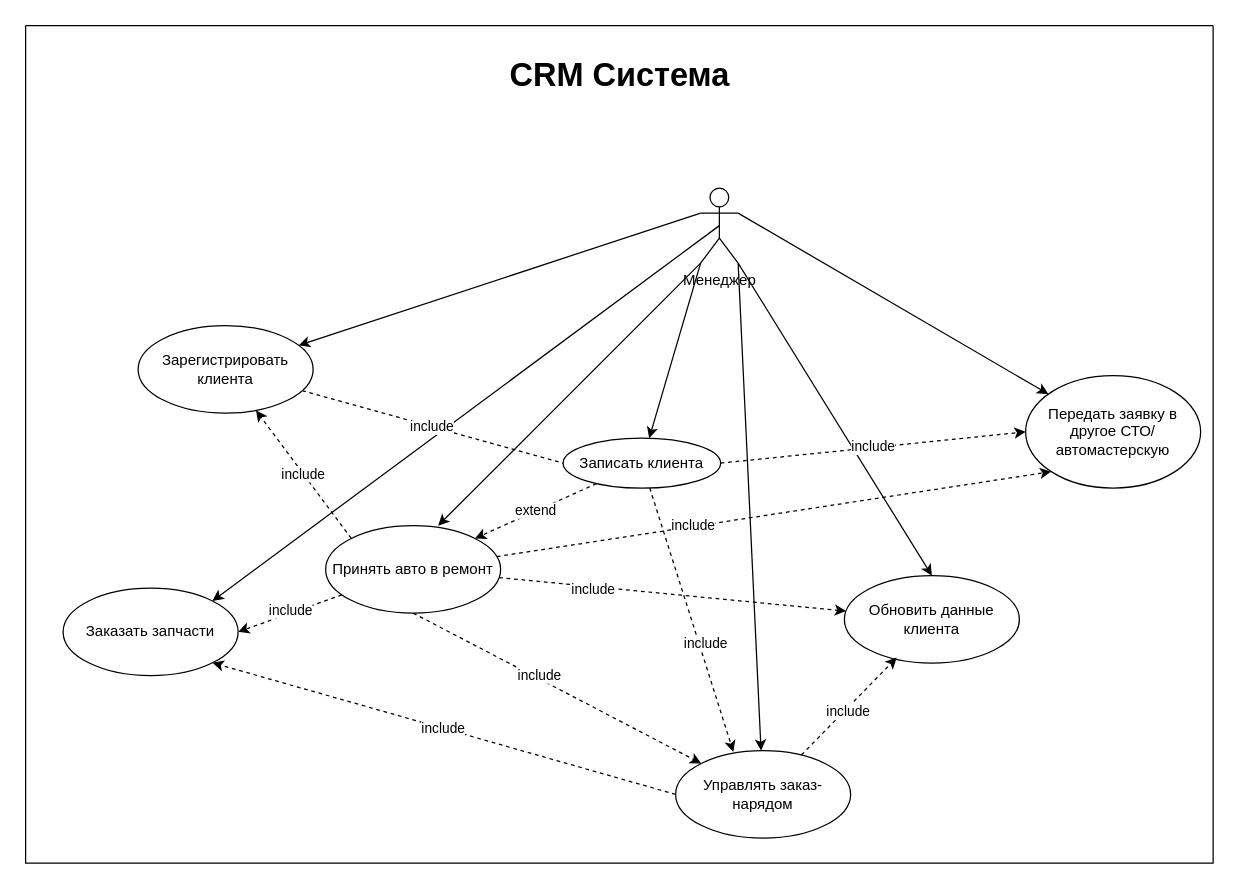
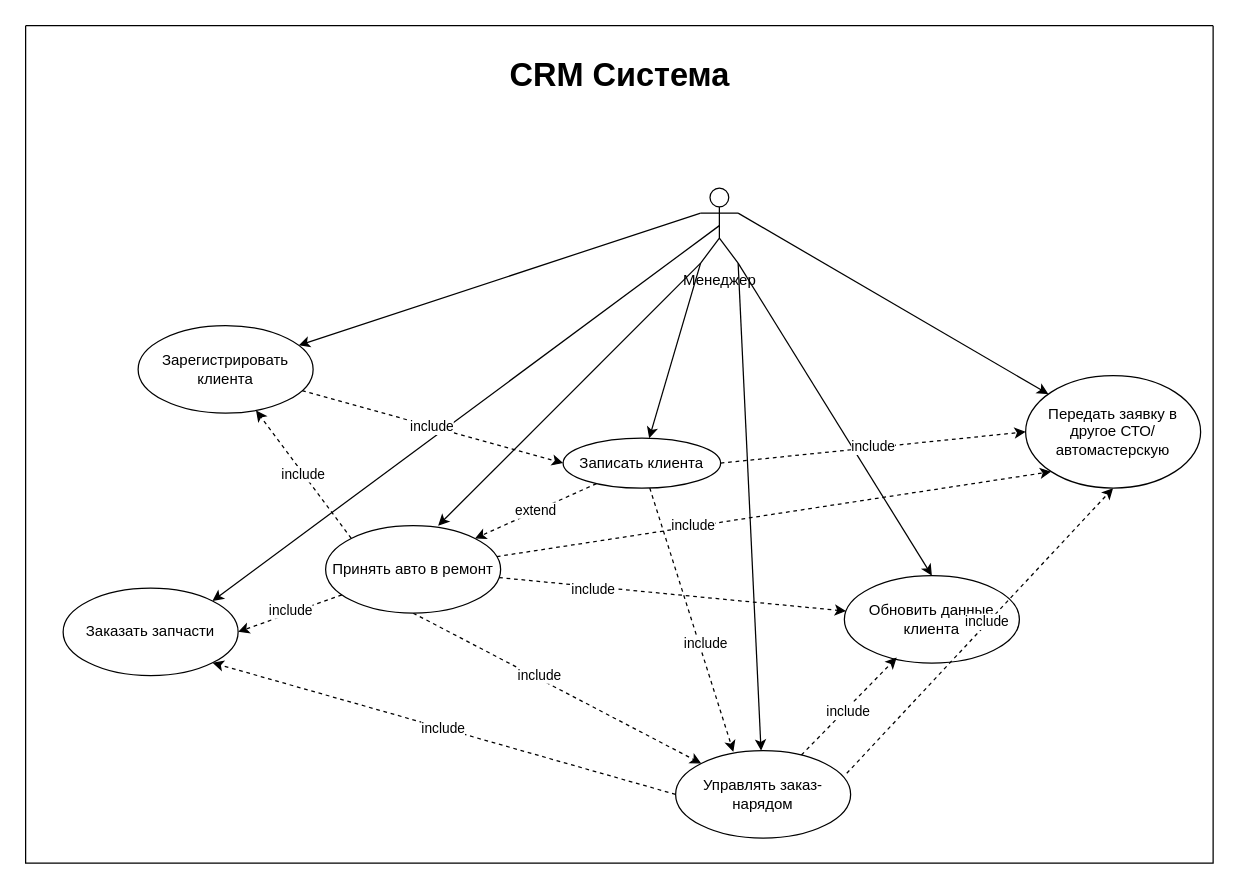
  <mxCell id="0" />
  <mxCell id="1" parent="0" />
  <mxCell id="2" value="" style="swimlane;startSize=0;fillColor=#FFFFFF;" vertex="1" parent="1"><mxGeometry x="20" y="20" width="950" height="670" as="geometry" /></mxCell>
  <mxCell id="3" style="rounded=0;orthogonalLoop=1;jettySize=auto;html=1;exitX=0;exitY=0.333;exitDx=0;exitDy=0;exitPerimeter=0;" edge="1" parent="2" source="10" target="12"><mxGeometry relative="1" as="geometry" /></mxCell>
  <mxCell id="4" style="rounded=0;orthogonalLoop=1;jettySize=auto;html=1;exitX=0;exitY=1;exitDx=0;exitDy=0;exitPerimeter=0;" edge="1" parent="2" source="10" target="25"><mxGeometry relative="1" as="geometry" /></mxCell>
  <mxCell id="5" style="rounded=0;orthogonalLoop=1;jettySize=auto;html=1;exitX=1;exitY=1;exitDx=0;exitDy=0;exitPerimeter=0;" edge="1" parent="2" source="10" target="19"><mxGeometry relative="1" as="geometry" /></mxCell>
  <mxCell id="6" style="rounded=0;orthogonalLoop=1;jettySize=auto;html=1;entryX=0.5;entryY=0;entryDx=0;entryDy=0;exitX=1;exitY=1;exitDx=0;exitDy=0;exitPerimeter=0;" edge="1" parent="2" source="10" target="13"><mxGeometry relative="1" as="geometry" /></mxCell>
  <mxCell id="7" style="rounded=0;orthogonalLoop=1;jettySize=auto;html=1;exitX=1;exitY=0.333;exitDx=0;exitDy=0;exitPerimeter=0;" edge="1" parent="2" source="10" target="20"><mxGeometry relative="1" as="geometry"><mxPoint x="570" y="70" as="sourcePoint" /></mxGeometry></mxCell>
  <mxCell id="8" style="rounded=0;orthogonalLoop=1;jettySize=auto;html=1;entryX=1;entryY=0;entryDx=0;entryDy=0;exitX=0.5;exitY=0.5;exitDx=0;exitDy=0;exitPerimeter=0;" edge="1" parent="2" source="10" target="36"><mxGeometry relative="1" as="geometry"><mxPoint x="110" y="250" as="sourcePoint" /></mxGeometry></mxCell>
  <mxCell id="9" style="rounded=0;orthogonalLoop=1;jettySize=auto;html=1;entryX=0.643;entryY=0;entryDx=0;entryDy=0;entryPerimeter=0;exitX=0;exitY=1;exitDx=0;exitDy=0;exitPerimeter=0;" edge="1" parent="2" source="10" target="35"><mxGeometry relative="1" as="geometry" /></mxCell>
  <mxCell id="10" value="Менеджер" style="shape=umlActor;verticalLabelPosition=bottom;verticalAlign=top;html=1;outlineConnect=0;" vertex="1" parent="2"><mxGeometry x="540" y="130" width="30" height="60" as="geometry" /></mxCell>
- <mxCell id="11" value="include" style="rounded=0;orthogonalLoop=1;jettySize=auto;html=1;entryX=0;entryY=0.5;entryDx=0;entryDy=0;dashed=1;endArrow=none;" edge="1" parent="2" source="12" target="25"><mxGeometry relative="1" as="geometry" /></mxCell>
+ <mxCell id="11" value="include" style="rounded=0;orthogonalLoop=1;jettySize=auto;html=1;entryX=0;entryY=0.5;entryDx=0;entryDy=0;dashed=1;" edge="1" parent="2" source="12" target="25"><mxGeometry relative="1" as="geometry" /></mxCell>
  <mxCell id="12" value="Зарегистрировать клиента" style="ellipse;whiteSpace=wrap;html=1;" vertex="1" parent="2"><mxGeometry x="90" y="240" width="140" height="70" as="geometry" /></mxCell>
  <mxCell id="13" value="Обновить данные клиента" style="ellipse;whiteSpace=wrap;html=1;" vertex="1" parent="2"><mxGeometry x="655" y="440" width="140" height="70" as="geometry" /></mxCell>
  <mxCell id="14" style="rounded=0;orthogonalLoop=1;jettySize=auto;html=1;dashed=1;entryX=0.299;entryY=0.937;entryDx=0;entryDy=0;entryPerimeter=0;" edge="1" parent="2" source="19" target="13"><mxGeometry relative="1" as="geometry" /></mxCell>
  <mxCell id="15" value="include" style="edgeLabel;html=1;align=center;verticalAlign=middle;resizable=0;points=[];" vertex="1" connectable="0" parent="14"><mxGeometry x="-0.086" y="-1" relative="1" as="geometry"><mxPoint x="1" as="offset" /></mxGeometry></mxCell>
  <mxCell id="16" value="include" style="rounded=0;orthogonalLoop=1;jettySize=auto;html=1;entryX=1;entryY=1;entryDx=0;entryDy=0;dashed=1;exitX=0;exitY=0.5;exitDx=0;exitDy=0;" edge="1" parent="2" source="19" target="36"><mxGeometry relative="1" as="geometry" /></mxCell>
+ <mxCell id="17" style="rounded=0;orthogonalLoop=1;jettySize=auto;html=1;entryX=0.5;entryY=1;entryDx=0;entryDy=0;exitX=0.978;exitY=0.259;exitDx=0;exitDy=0;exitPerimeter=0;dashed=1;" edge="1" parent="2" source="19" target="20"><mxGeometry relative="1" as="geometry" /></mxCell>
+ <mxCell id="18" value="include" style="edgeLabel;html=1;align=center;verticalAlign=middle;resizable=0;points=[];" vertex="1" connectable="0" parent="17"><mxGeometry x="0.059" y="1" relative="1" as="geometry"><mxPoint as="offset" /></mxGeometry></mxCell>
  <mxCell id="19" value="Управлять заказ-нарядом" style="ellipse;whiteSpace=wrap;html=1;" vertex="1" parent="2"><mxGeometry x="520" y="580" width="140" height="70" as="geometry" /></mxCell>
  <mxCell id="20" value="Передать заявку в другое СТО/автомастерскую" style="ellipse;whiteSpace=wrap;html=1;" vertex="1" parent="2"><mxGeometry x="800" y="280" width="140" height="90" as="geometry" /></mxCell>
  <mxCell id="21" value="extend" style="rounded=0;orthogonalLoop=1;jettySize=auto;html=1;entryX=1;entryY=0;entryDx=0;entryDy=0;dashed=1;" edge="1" parent="2" source="25" target="35"><mxGeometry relative="1" as="geometry" /></mxCell>
  <mxCell id="22" style="rounded=0;orthogonalLoop=1;jettySize=auto;html=1;dashed=1;entryX=0.33;entryY=0.014;entryDx=0;entryDy=0;entryPerimeter=0;" edge="1" parent="2" source="25" target="19"><mxGeometry relative="1" as="geometry"><mxPoint x="400" y="670" as="targetPoint" /></mxGeometry></mxCell>
  <mxCell id="23" value="include" style="edgeLabel;html=1;align=center;verticalAlign=middle;resizable=0;points=[];" vertex="1" connectable="0" parent="22"><mxGeometry x="0.196" y="4" relative="1" as="geometry"><mxPoint y="-1" as="offset" /></mxGeometry></mxCell>
  <mxCell id="24" value="include" style="rounded=0;orthogonalLoop=1;jettySize=auto;html=1;entryX=0;entryY=0.5;entryDx=0;entryDy=0;dashed=1;exitX=1;exitY=0.5;exitDx=0;exitDy=0;" edge="1" parent="2" source="25" target="20"><mxGeometry relative="1" as="geometry" /></mxCell>
  <mxCell id="25" value="Записать клиента" style="ellipse;whiteSpace=wrap;html=1;" vertex="1" parent="2"><mxGeometry x="430" y="330" width="126" height="40" as="geometry" /></mxCell>
  <mxCell id="26" style="rounded=0;orthogonalLoop=1;jettySize=auto;html=1;dashed=1;entryX=1;entryY=0.5;entryDx=0;entryDy=0;" edge="1" parent="2" source="35" target="36"><mxGeometry relative="1" as="geometry" /></mxCell>
  <mxCell id="27" value="include" style="edgeLabel;html=1;align=center;verticalAlign=middle;resizable=0;points=[];" vertex="1" connectable="0" parent="26"><mxGeometry x="-0.014" y="-2" relative="1" as="geometry"><mxPoint as="offset" /></mxGeometry></mxCell>
  <mxCell id="28" style="rounded=0;orthogonalLoop=1;jettySize=auto;html=1;entryX=0;entryY=0;entryDx=0;entryDy=0;exitX=0.5;exitY=1;exitDx=0;exitDy=0;dashed=1;" edge="1" parent="2" source="35" target="19"><mxGeometry relative="1" as="geometry" /></mxCell>
  <mxCell id="29" value="include" style="edgeLabel;html=1;align=center;verticalAlign=middle;resizable=0;points=[];" vertex="1" connectable="0" parent="28"><mxGeometry x="-0.147" y="2" relative="1" as="geometry"><mxPoint x="1" as="offset" /></mxGeometry></mxCell>
  <mxCell id="30" value="include" style="rounded=0;orthogonalLoop=1;jettySize=auto;html=1;dashed=1;exitX=0;exitY=0;exitDx=0;exitDy=0;" edge="1" parent="2" source="35" target="12"><mxGeometry relative="1" as="geometry" /></mxCell>
  <mxCell id="31" style="rounded=0;orthogonalLoop=1;jettySize=auto;html=1;dashed=1;" edge="1" parent="2" source="35" target="13"><mxGeometry relative="1" as="geometry" /></mxCell>
  <mxCell id="32" value="include" style="edgeLabel;html=1;align=center;verticalAlign=middle;resizable=0;points=[];" vertex="1" connectable="0" parent="31"><mxGeometry x="-0.463" y="-2" relative="1" as="geometry"><mxPoint as="offset" /></mxGeometry></mxCell>
  <mxCell id="33" style="rounded=0;orthogonalLoop=1;jettySize=auto;html=1;dashed=1;entryX=0;entryY=1;entryDx=0;entryDy=0;" edge="1" parent="2" source="35" target="20"><mxGeometry relative="1" as="geometry" /></mxCell>
  <mxCell id="34" value="include" style="edgeLabel;html=1;align=center;verticalAlign=middle;resizable=0;points=[];" vertex="1" connectable="0" parent="33"><mxGeometry x="-0.292" y="1" relative="1" as="geometry"><mxPoint as="offset" /></mxGeometry></mxCell>
  <mxCell id="35" value="Принять авто в ремонт" style="ellipse;whiteSpace=wrap;html=1;" vertex="1" parent="2"><mxGeometry x="240" y="400" width="140" height="70" as="geometry" /></mxCell>
  <mxCell id="36" value="Заказать запчасти" style="ellipse;whiteSpace=wrap;html=1;" vertex="1" parent="2"><mxGeometry x="30" y="450" width="140" height="70" as="geometry" /></mxCell>
  <mxCell id="37" style="edgeStyle=orthogonalEdgeStyle;rounded=0;orthogonalLoop=1;jettySize=auto;html=1;exitX=0.5;exitY=1;exitDx=0;exitDy=0;" edge="1" parent="2" source="20" target="20"><mxGeometry relative="1" as="geometry" /></mxCell>
  <mxCell id="38" value="&lt;b&gt;&lt;font style=&quot;font-size: 26px;&quot;&gt;CRM Система&lt;/font&gt;&lt;/b&gt;" style="text;html=1;align=center;verticalAlign=middle;resizable=0;points=[];autosize=1;strokeColor=none;fillColor=none;" vertex="1" parent="2"><mxGeometry x="375" y="20" width="200" height="40" as="geometry" /></mxCell>
